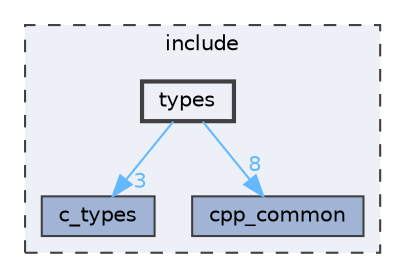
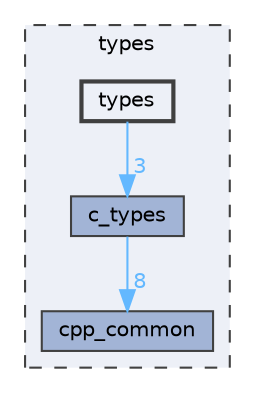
  digraph {
    compound=true
    node [color=grey25 fillcolor="#a2b4d6" fontname=Helvetica fontsize=10 shape=box style=filled]
    edge [color=steelblue1 fontcolor=steelblue1 fontname=Helvetica fontsize=10 labeldistance=1.5 labelfontname=Helvetica labelfontsize=10]
    n1 [height=0.2 label=c_types width=0.4]
    n2 [height=0.2 label=cpp_common width=0.4]
    n3 [fillcolor="#edf0f7" height=0.2 label=types style="filled,bold" width=0.4]
    subgraph cluster_1 {
      bgcolor="#edf0f7"
      fontname=Helvetica
      fontsize=10
-     label=include
+     label=types
      pencolor=grey25
      style="filled,dashed"
      n1
      n2
      n3
    }
    n3 -> n1 [headlabel=3]
-   n3 -> n2 [headlabel=8]
+   n1 -> n2 [headlabel=8]
  }
